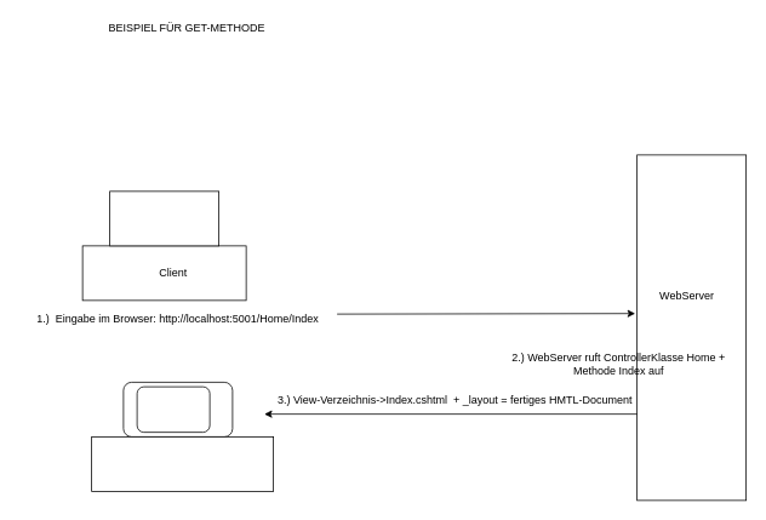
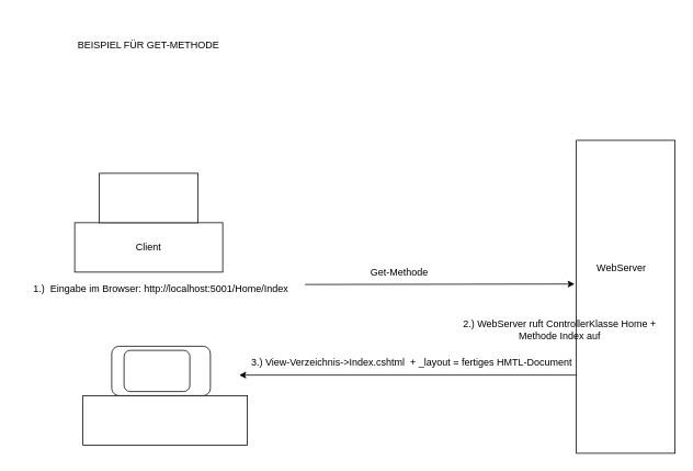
  <mxCell id="0" />
  <mxCell id="1" parent="0" />
  <mxCell id="2" value="" style="rounded=0;whiteSpace=wrap;html=1;" vertex="1" parent="1"><mxGeometry x="90" y="270" width="180" height="60" as="geometry" /></mxCell>
  <mxCell id="3" value="" style="rounded=0;whiteSpace=wrap;html=1;" vertex="1" parent="1"><mxGeometry x="120" y="210" width="120" height="60" as="geometry" /></mxCell>
- <mxCell id="4" value="Client" style="text;html=1;strokeColor=none;fillColor=none;align=center;verticalAlign=middle;whiteSpace=wrap;rounded=0;" vertex="1" parent="1"><mxGeometry x="170" y="290" width="40" height="20" as="geometry" /></mxCell>
+ <mxCell id="4" value="Client" style="text;html=1;strokeColor=none;fillColor=none;align=center;verticalAlign=middle;whiteSpace=wrap;rounded=0;" vertex="1" parent="1"><mxGeometry x="160" y="290" width="40" height="20" as="geometry" /></mxCell>
  <mxCell id="5" value="" style="rounded=0;whiteSpace=wrap;html=1;" vertex="1" parent="1"><mxGeometry x="700" y="170" width="120" height="380" as="geometry" /></mxCell>
- <mxCell id="6" value="BEISPIEL FÜR GET-METHODE" style="text;html=1;strokeColor=none;fillColor=none;align=center;verticalAlign=middle;whiteSpace=wrap;rounded=0;" vertex="1" parent="1"><mxGeometry x="50" y="20" width="310" height="20" as="geometry" /></mxCell>
+ <mxCell id="6" value="BEISPIEL FÜR GET-METHODE" style="text;html=1;strokeColor=none;fillColor=none;align=center;verticalAlign=middle;whiteSpace=wrap;rounded=0;" vertex="1" parent="1"><mxGeometry x="25" y="45" width="310" height="20" as="geometry" /></mxCell>
  <mxCell id="7" value="1.)&amp;nbsp; Eingabe im Browser: http://localhost:5001/Home/Index" style="text;html=1;strokeColor=none;fillColor=none;align=center;verticalAlign=middle;whiteSpace=wrap;rounded=0;" vertex="1" parent="1"><mxGeometry x="20" y="340" width="350" height="20" as="geometry" /></mxCell>
  <mxCell id="8" value="" style="endArrow=classic;html=1;exitX=1;exitY=0.25;exitDx=0;exitDy=0;entryX=-0.017;entryY=0.459;entryDx=0;entryDy=0;entryPerimeter=0;" edge="1" parent="1" source="7" target="5"><mxGeometry width="50" height="50" relative="1" as="geometry"><mxPoint x="400" y="350" as="sourcePoint" /><mxPoint x="630" y="220" as="targetPoint" /></mxGeometry></mxCell>
  <mxCell id="9" value="WebServer" style="text;html=1;strokeColor=none;fillColor=none;align=center;verticalAlign=middle;whiteSpace=wrap;rounded=0;" vertex="1" parent="1"><mxGeometry x="735" y="315" width="40" height="20" as="geometry" /></mxCell>
  <mxCell id="10" value="2.) WebServer ruft ControllerKlasse Home + Methode Index auf" style="text;html=1;strokeColor=none;fillColor=none;align=center;verticalAlign=middle;whiteSpace=wrap;rounded=0;" vertex="1" parent="1"><mxGeometry x="540" y="390" width="280" height="20" as="geometry" /></mxCell>
+ <mxCell id="11" value="Get-Methode" style="text;html=1;strokeColor=none;fillColor=none;align=center;verticalAlign=middle;whiteSpace=wrap;rounded=0;" vertex="1" parent="1"><mxGeometry x="400" y="320" width="170" height="20" as="geometry" /></mxCell>
  <mxCell id="12" value="" style="endArrow=classic;html=1;exitX=0;exitY=0.75;exitDx=0;exitDy=0;" edge="1" parent="1" source="5"><mxGeometry width="50" height="50" relative="1" as="geometry"><mxPoint x="400" y="470" as="sourcePoint" /><mxPoint x="290" y="455" as="targetPoint" /></mxGeometry></mxCell>
  <mxCell id="13" value="3.) View-Verzeichnis-&amp;gt;Index.cshtml&amp;nbsp; + _layout = fertiges HMTL-Document" style="text;html=1;strokeColor=none;fillColor=none;align=center;verticalAlign=middle;whiteSpace=wrap;rounded=0;" vertex="1" parent="1"><mxGeometry x="270" y="430" width="460" height="20" as="geometry" /></mxCell>
  <mxCell id="14" value="" style="rounded=1;whiteSpace=wrap;html=1;" vertex="1" parent="1"><mxGeometry x="135" y="420" width="120" height="60" as="geometry" /></mxCell>
  <mxCell id="15" value="" style="rounded=0;whiteSpace=wrap;html=1;" vertex="1" parent="1"><mxGeometry x="100" y="480" width="200" height="60" as="geometry" /></mxCell>
  <mxCell id="16" value="" style="rounded=1;whiteSpace=wrap;html=1;" vertex="1" parent="1"><mxGeometry x="150" y="425" width="80" height="50" as="geometry" /></mxCell>
